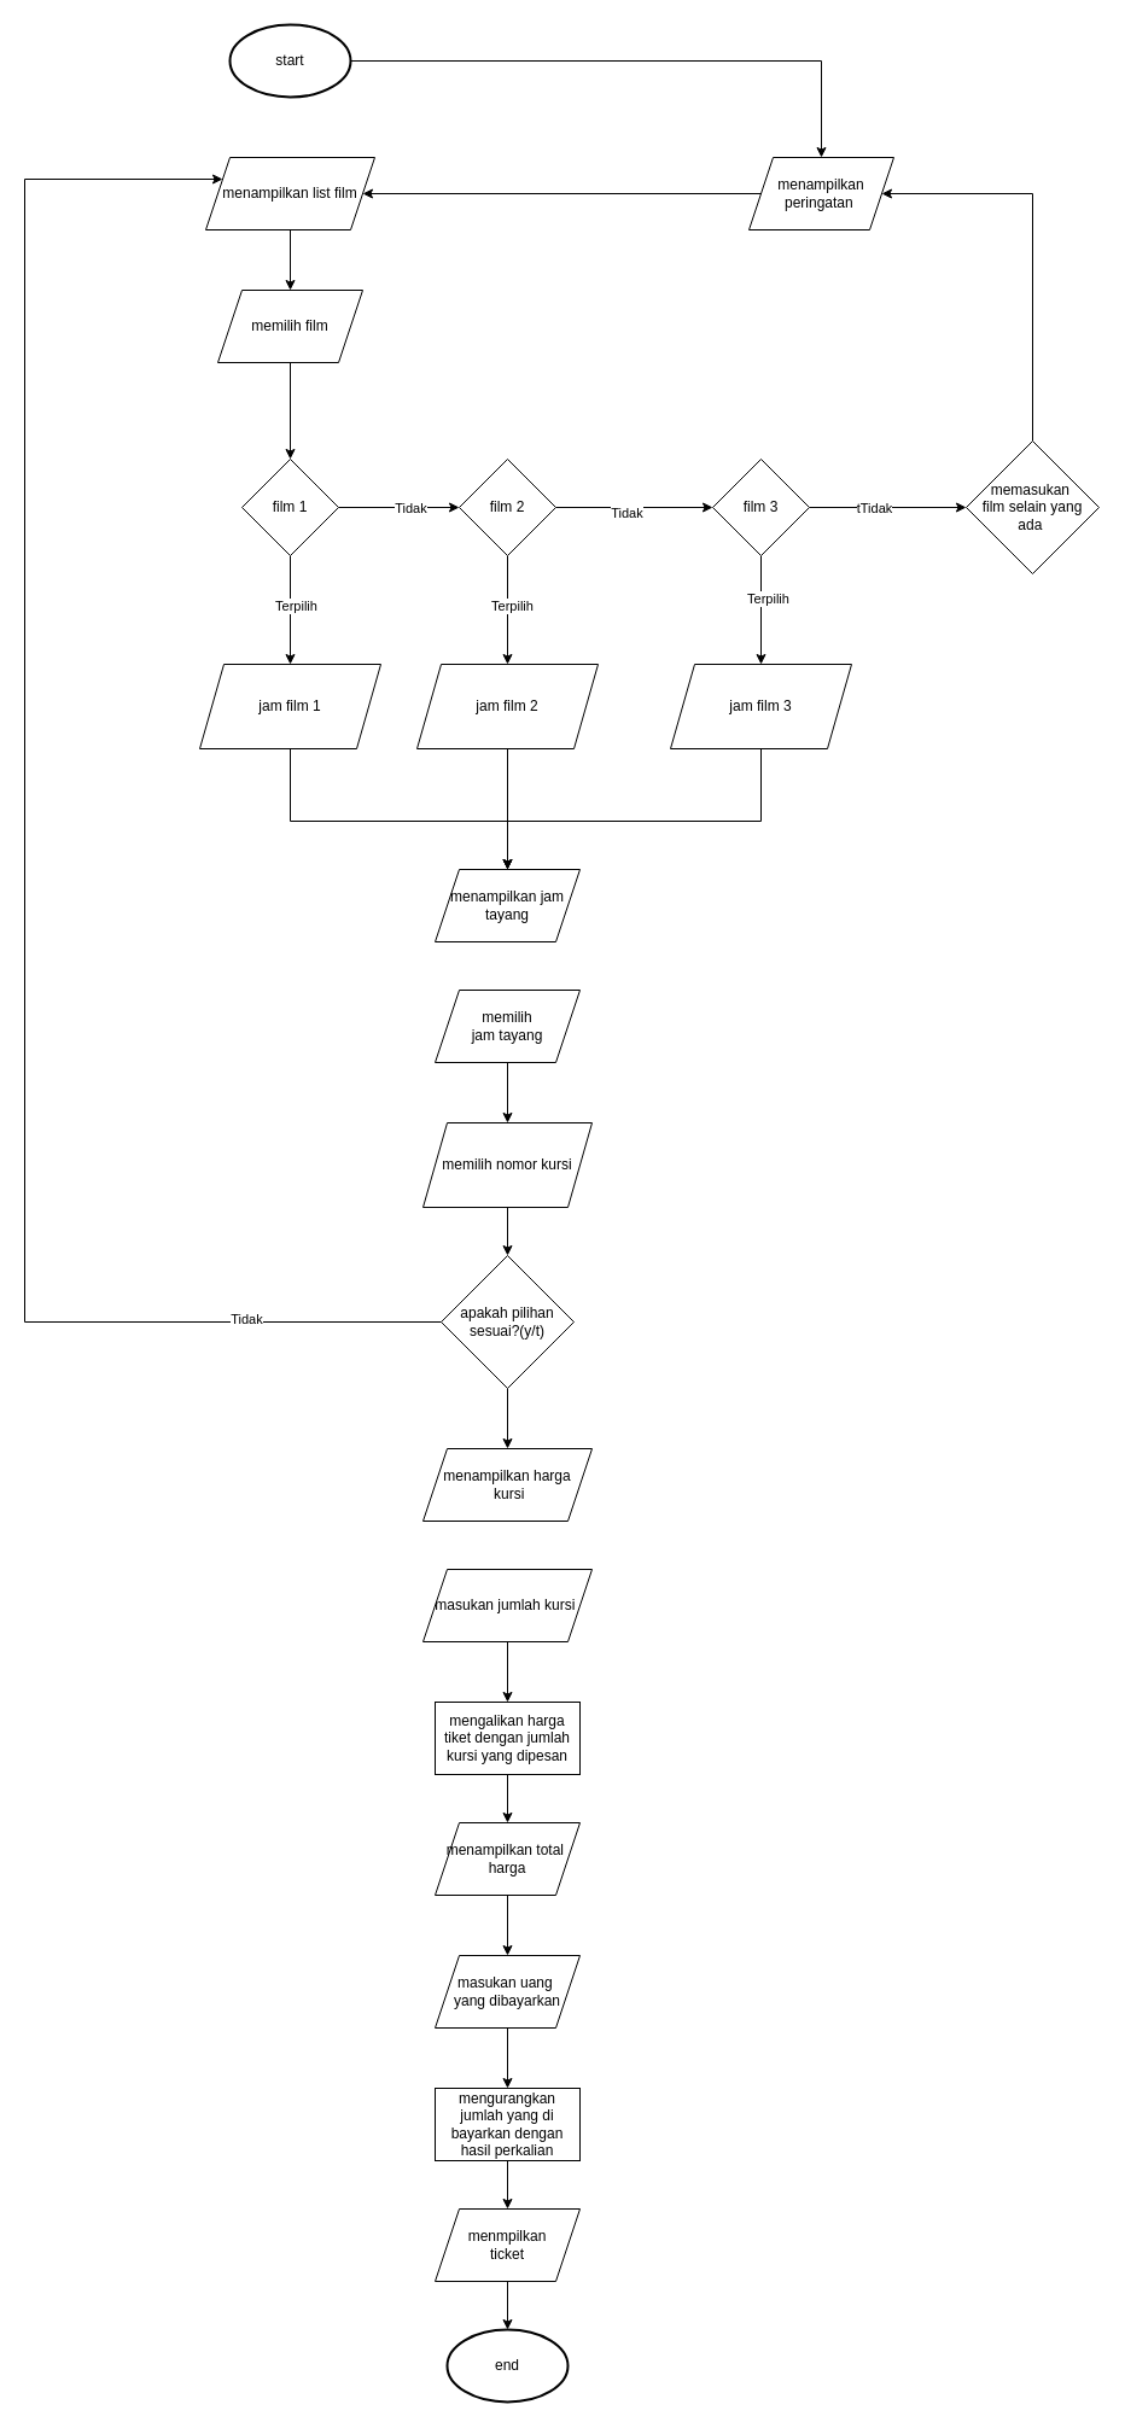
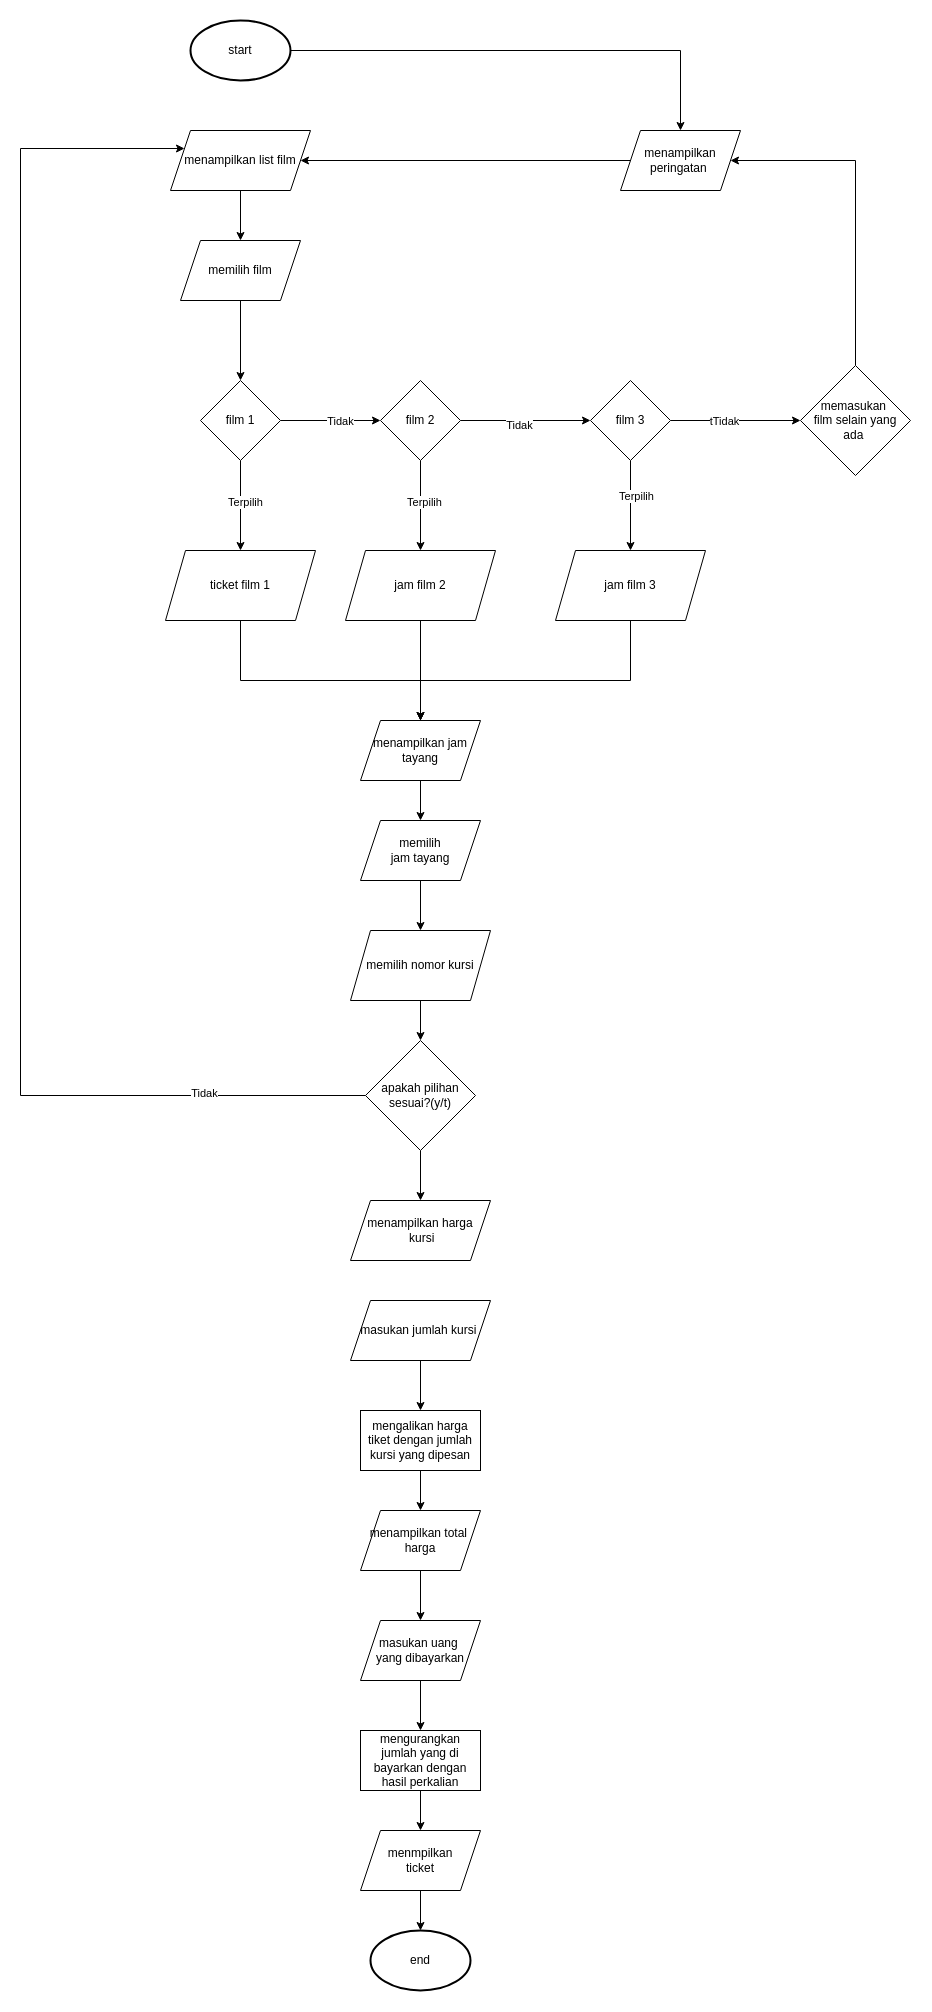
  <mxCell id="0" />
  <mxCell id="1" parent="0" />
  <mxCell id="2" value="" style="edgeStyle=orthogonalEdgeStyle;rounded=0;orthogonalLoop=1;jettySize=auto;html=1;" parent="1" source="3" target="54" edge="1"><mxGeometry relative="1" as="geometry" /></mxCell>
  <mxCell id="3" value="start" style="strokeWidth=2;html=1;shape=mxgraph.flowchart.start_1;whiteSpace=wrap;" parent="1" vertex="1"><mxGeometry x="190" y="20" width="100" height="60" as="geometry" /></mxCell>
  <mxCell id="4" style="edgeStyle=orthogonalEdgeStyle;rounded=0;orthogonalLoop=1;jettySize=auto;html=1;entryX=0.5;entryY=0;entryDx=0;entryDy=0;" parent="1" source="5" target="50" edge="1"><mxGeometry relative="1" as="geometry"><Array as="points"><mxPoint x="240" y="680" /><mxPoint x="420" y="680" /></Array></mxGeometry></mxCell>
- <mxCell id="5" value="jam film 1" style="shape=parallelogram;perimeter=parallelogramPerimeter;whiteSpace=wrap;html=1;fixedSize=1;" parent="1" vertex="1"><mxGeometry x="165" y="550" width="150" height="70" as="geometry" /></mxCell>
+ <mxCell id="5" value="ticket film 1" style="shape=parallelogram;perimeter=parallelogramPerimeter;whiteSpace=wrap;html=1;fixedSize=1;" parent="1" vertex="1"><mxGeometry x="165" y="550" width="150" height="70" as="geometry" /></mxCell>
  <mxCell id="6" value="" style="edgeStyle=orthogonalEdgeStyle;rounded=0;orthogonalLoop=1;jettySize=auto;html=1;" parent="1" source="7" target="12" edge="1"><mxGeometry relative="1" as="geometry" /></mxCell>
  <mxCell id="7" value="memilih film" style="shape=parallelogram;perimeter=parallelogramPerimeter;whiteSpace=wrap;html=1;fixedSize=1;" parent="1" vertex="1"><mxGeometry x="180" y="240" width="120" height="60" as="geometry" /></mxCell>
  <mxCell id="8" value="" style="edgeStyle=orthogonalEdgeStyle;rounded=0;orthogonalLoop=1;jettySize=auto;html=1;entryX=0;entryY=0.5;entryDx=0;entryDy=0;" parent="1" source="12" target="17" edge="1"><mxGeometry relative="1" as="geometry" /></mxCell>
  <mxCell id="9" value="Tidak" style="edgeLabel;html=1;align=center;verticalAlign=middle;resizable=0;points=[];" parent="8" vertex="1" connectable="0"><mxGeometry x="0.18" relative="1" as="geometry"><mxPoint as="offset" /></mxGeometry></mxCell>
  <mxCell id="10" value="" style="edgeStyle=orthogonalEdgeStyle;rounded=0;orthogonalLoop=1;jettySize=auto;html=1;" parent="1" source="12" target="5" edge="1"><mxGeometry relative="1" as="geometry" /></mxCell>
  <mxCell id="11" value="Terpilih" style="edgeLabel;html=1;align=center;verticalAlign=middle;resizable=0;points=[];" parent="10" vertex="1" connectable="0"><mxGeometry x="-0.089" y="4" relative="1" as="geometry"><mxPoint as="offset" /></mxGeometry></mxCell>
  <mxCell id="12" value="film 1" style="rhombus;whiteSpace=wrap;html=1;" parent="1" vertex="1"><mxGeometry x="200" y="380" width="80" height="80" as="geometry" /></mxCell>
  <mxCell id="13" value="" style="edgeStyle=orthogonalEdgeStyle;rounded=0;orthogonalLoop=1;jettySize=auto;html=1;" parent="1" source="17" target="24" edge="1"><mxGeometry relative="1" as="geometry" /></mxCell>
  <mxCell id="14" value="Terpilih" style="edgeLabel;html=1;align=center;verticalAlign=middle;resizable=0;points=[];" parent="13" vertex="1" connectable="0"><mxGeometry x="-0.089" y="3" relative="1" as="geometry"><mxPoint as="offset" /></mxGeometry></mxCell>
  <mxCell id="15" style="edgeStyle=orthogonalEdgeStyle;rounded=0;orthogonalLoop=1;jettySize=auto;html=1;entryX=0;entryY=0.5;entryDx=0;entryDy=0;" parent="1" source="17" target="22" edge="1"><mxGeometry relative="1" as="geometry" /></mxCell>
  <mxCell id="16" value="Tidak" style="edgeLabel;html=1;align=center;verticalAlign=middle;resizable=0;points=[];" parent="15" vertex="1" connectable="0"><mxGeometry x="-0.108" y="-4" relative="1" as="geometry"><mxPoint as="offset" /></mxGeometry></mxCell>
  <mxCell id="17" value="film 2" style="rhombus;whiteSpace=wrap;html=1;" parent="1" vertex="1"><mxGeometry x="380" y="380" width="80" height="80" as="geometry" /></mxCell>
  <mxCell id="18" style="edgeStyle=orthogonalEdgeStyle;rounded=0;orthogonalLoop=1;jettySize=auto;html=1;entryX=0;entryY=0.5;entryDx=0;entryDy=0;" parent="1" source="22" target="52" edge="1"><mxGeometry relative="1" as="geometry" /></mxCell>
  <mxCell id="19" value="tTidak" style="edgeLabel;html=1;align=center;verticalAlign=middle;resizable=0;points=[];" parent="18" vertex="1" connectable="0"><mxGeometry x="-0.178" relative="1" as="geometry"><mxPoint as="offset" /></mxGeometry></mxCell>
  <mxCell id="20" value="" style="edgeStyle=orthogonalEdgeStyle;rounded=0;orthogonalLoop=1;jettySize=auto;html=1;" parent="1" source="22" target="26" edge="1"><mxGeometry relative="1" as="geometry" /></mxCell>
  <mxCell id="21" value="Terpilih" style="edgeLabel;html=1;align=center;verticalAlign=middle;resizable=0;points=[];" parent="20" vertex="1" connectable="0"><mxGeometry x="-0.222" y="5" relative="1" as="geometry"><mxPoint as="offset" /></mxGeometry></mxCell>
  <mxCell id="22" value="film 3" style="rhombus;whiteSpace=wrap;html=1;" parent="1" vertex="1"><mxGeometry x="590" y="380" width="80" height="80" as="geometry" /></mxCell>
  <mxCell id="23" value="" style="edgeStyle=orthogonalEdgeStyle;rounded=0;orthogonalLoop=1;jettySize=auto;html=1;" parent="1" source="24" target="50" edge="1"><mxGeometry relative="1" as="geometry" /></mxCell>
  <mxCell id="24" value="jam film 2" style="shape=parallelogram;perimeter=parallelogramPerimeter;whiteSpace=wrap;html=1;fixedSize=1;" parent="1" vertex="1"><mxGeometry x="345" y="550" width="150" height="70" as="geometry" /></mxCell>
  <mxCell id="25" style="edgeStyle=orthogonalEdgeStyle;rounded=0;orthogonalLoop=1;jettySize=auto;html=1;entryX=0.5;entryY=0;entryDx=0;entryDy=0;" parent="1" source="26" target="50" edge="1"><mxGeometry relative="1" as="geometry"><Array as="points"><mxPoint x="630" y="680" /><mxPoint x="420" y="680" /></Array></mxGeometry></mxCell>
  <mxCell id="26" value="jam film 3" style="shape=parallelogram;perimeter=parallelogramPerimeter;whiteSpace=wrap;html=1;fixedSize=1;" parent="1" vertex="1"><mxGeometry x="555" y="550" width="150" height="70" as="geometry" /></mxCell>
  <mxCell id="27" value="" style="edgeStyle=orthogonalEdgeStyle;rounded=0;orthogonalLoop=1;jettySize=auto;html=1;" parent="1" source="28" target="7" edge="1"><mxGeometry relative="1" as="geometry" /></mxCell>
  <mxCell id="28" value="menampilkan list film" style="shape=parallelogram;perimeter=parallelogramPerimeter;whiteSpace=wrap;html=1;fixedSize=1;" parent="1" vertex="1"><mxGeometry x="170" y="130" width="140" height="60" as="geometry" /></mxCell>
  <mxCell id="29" value="" style="edgeStyle=orthogonalEdgeStyle;rounded=0;orthogonalLoop=1;jettySize=auto;html=1;" parent="1" source="30" target="32" edge="1"><mxGeometry relative="1" as="geometry" /></mxCell>
  <mxCell id="30" value="memilih &lt;br&gt;jam tayang" style="shape=parallelogram;perimeter=parallelogramPerimeter;whiteSpace=wrap;html=1;fixedSize=1;" parent="1" vertex="1"><mxGeometry x="360" y="820" width="120" height="60" as="geometry" /></mxCell>
  <mxCell id="31" value="" style="edgeStyle=orthogonalEdgeStyle;rounded=0;orthogonalLoop=1;jettySize=auto;html=1;" parent="1" source="32" target="34" edge="1"><mxGeometry relative="1" as="geometry" /></mxCell>
  <mxCell id="32" value="memilih nomor kursi" style="shape=parallelogram;perimeter=parallelogramPerimeter;whiteSpace=wrap;html=1;fixedSize=1;" parent="1" vertex="1"><mxGeometry x="350" y="930" width="140" height="70" as="geometry" /></mxCell>
  <mxCell id="33" value="" style="edgeStyle=orthogonalEdgeStyle;rounded=0;orthogonalLoop=1;jettySize=auto;html=1;" parent="1" source="34" target="35" edge="1"><mxGeometry relative="1" as="geometry" /></mxCell>
  <mxCell id="34" value="apakah pilihan sesuai?(y/t)" style="rhombus;whiteSpace=wrap;html=1;" parent="1" vertex="1"><mxGeometry x="365" y="1040" width="110" height="110" as="geometry" /></mxCell>
  <mxCell id="35" value="menampilkan harga&lt;br&gt;&amp;nbsp;kursi" style="shape=parallelogram;perimeter=parallelogramPerimeter;whiteSpace=wrap;html=1;fixedSize=1;" parent="1" vertex="1"><mxGeometry x="350" y="1200" width="140" height="60" as="geometry" /></mxCell>
  <mxCell id="36" value="" style="edgeStyle=orthogonalEdgeStyle;rounded=0;orthogonalLoop=1;jettySize=auto;html=1;" parent="1" source="37" target="46" edge="1"><mxGeometry relative="1" as="geometry" /></mxCell>
  <mxCell id="37" value="masukan jumlah kursi&amp;nbsp;" style="shape=parallelogram;perimeter=parallelogramPerimeter;whiteSpace=wrap;html=1;fixedSize=1;" parent="1" vertex="1"><mxGeometry x="350" y="1300" width="140" height="60" as="geometry" /></mxCell>
  <mxCell id="38" value="" style="edgeStyle=orthogonalEdgeStyle;rounded=0;orthogonalLoop=1;jettySize=auto;html=1;" parent="1" source="39" target="41" edge="1"><mxGeometry relative="1" as="geometry" /></mxCell>
  <mxCell id="39" value="menampilkan total&amp;nbsp;&lt;br&gt;harga" style="shape=parallelogram;perimeter=parallelogramPerimeter;whiteSpace=wrap;html=1;fixedSize=1;" parent="1" vertex="1"><mxGeometry x="360" y="1510" width="120" height="60" as="geometry" /></mxCell>
  <mxCell id="40" value="" style="edgeStyle=orthogonalEdgeStyle;rounded=0;orthogonalLoop=1;jettySize=auto;html=1;" parent="1" source="41" target="48" edge="1"><mxGeometry relative="1" as="geometry" /></mxCell>
  <mxCell id="41" value="masukan uang&amp;nbsp;&lt;br&gt;yang dibayarkan" style="shape=parallelogram;perimeter=parallelogramPerimeter;whiteSpace=wrap;html=1;fixedSize=1;" parent="1" vertex="1"><mxGeometry x="360" y="1620" width="120" height="60" as="geometry" /></mxCell>
  <mxCell id="42" value="" style="edgeStyle=orthogonalEdgeStyle;rounded=0;orthogonalLoop=1;jettySize=auto;html=1;" parent="1" source="43" target="44" edge="1"><mxGeometry relative="1" as="geometry" /></mxCell>
  <mxCell id="43" value="menmpilkan &lt;br&gt;ticket" style="shape=parallelogram;perimeter=parallelogramPerimeter;whiteSpace=wrap;html=1;fixedSize=1;" parent="1" vertex="1"><mxGeometry x="360" y="1830" width="120" height="60" as="geometry" /></mxCell>
  <mxCell id="44" value="end" style="strokeWidth=2;html=1;shape=mxgraph.flowchart.start_1;whiteSpace=wrap;" parent="1" vertex="1"><mxGeometry x="370" y="1930" width="100" height="60" as="geometry" /></mxCell>
  <mxCell id="45" value="" style="edgeStyle=orthogonalEdgeStyle;rounded=0;orthogonalLoop=1;jettySize=auto;html=1;" parent="1" source="46" target="39" edge="1"><mxGeometry relative="1" as="geometry" /></mxCell>
  <mxCell id="46" value="mengalikan harga tiket dengan jumlah kursi yang dipesan" style="rounded=0;whiteSpace=wrap;html=1;" parent="1" vertex="1"><mxGeometry x="360" y="1410" width="120" height="60" as="geometry" /></mxCell>
  <mxCell id="47" value="" style="edgeStyle=orthogonalEdgeStyle;rounded=0;orthogonalLoop=1;jettySize=auto;html=1;" parent="1" source="48" target="43" edge="1"><mxGeometry relative="1" as="geometry" /></mxCell>
  <mxCell id="48" value="mengurangkan jumlah yang di bayarkan dengan hasil perkalian" style="rounded=0;whiteSpace=wrap;html=1;" parent="1" vertex="1"><mxGeometry x="360" y="1730" width="120" height="60" as="geometry" /></mxCell>
+ <mxCell id="49" value="" style="edgeStyle=orthogonalEdgeStyle;rounded=0;orthogonalLoop=1;jettySize=auto;html=1;" parent="1" source="50" target="30" edge="1"><mxGeometry relative="1" as="geometry" /></mxCell>
  <mxCell id="50" value="menampilkan jam tayang" style="shape=parallelogram;perimeter=parallelogramPerimeter;whiteSpace=wrap;html=1;fixedSize=1;" parent="1" vertex="1"><mxGeometry x="360" y="720" width="120" height="60" as="geometry" /></mxCell>
  <mxCell id="51" style="edgeStyle=orthogonalEdgeStyle;rounded=0;orthogonalLoop=1;jettySize=auto;html=1;entryX=1;entryY=0.5;entryDx=0;entryDy=0;" parent="1" source="52" target="54" edge="1"><mxGeometry relative="1" as="geometry"><Array as="points"><mxPoint x="855" y="160" /></Array></mxGeometry></mxCell>
  <mxCell id="52" value="memasukan&amp;nbsp;&lt;br&gt;film selain yang ada&amp;nbsp;" style="rhombus;whiteSpace=wrap;html=1;" parent="1" vertex="1"><mxGeometry x="800" y="365" width="110" height="110" as="geometry" /></mxCell>
  <mxCell id="53" style="edgeStyle=orthogonalEdgeStyle;rounded=0;orthogonalLoop=1;jettySize=auto;html=1;entryX=1;entryY=0.5;entryDx=0;entryDy=0;" parent="1" source="54" target="28" edge="1"><mxGeometry relative="1" as="geometry" /></mxCell>
  <mxCell id="54" value="menampilkan peringatan&amp;nbsp;" style="shape=parallelogram;perimeter=parallelogramPerimeter;whiteSpace=wrap;html=1;fixedSize=1;" parent="1" vertex="1"><mxGeometry x="620" y="130" width="120" height="60" as="geometry" /></mxCell>
  <mxCell id="55" style="edgeStyle=orthogonalEdgeStyle;rounded=0;orthogonalLoop=1;jettySize=auto;html=1;entryX=0;entryY=0.25;entryDx=0;entryDy=0;" parent="1" source="34" target="28" edge="1"><mxGeometry relative="1" as="geometry"><Array as="points"><mxPoint x="20" y="1095" /><mxPoint x="20" y="148" /></Array></mxGeometry></mxCell>
  <mxCell id="56" value="Tidak" style="edgeLabel;html=1;align=center;verticalAlign=middle;resizable=0;points=[];" parent="55" vertex="1" connectable="0"><mxGeometry x="-0.777" y="-3" relative="1" as="geometry"><mxPoint as="offset" /></mxGeometry></mxCell>
